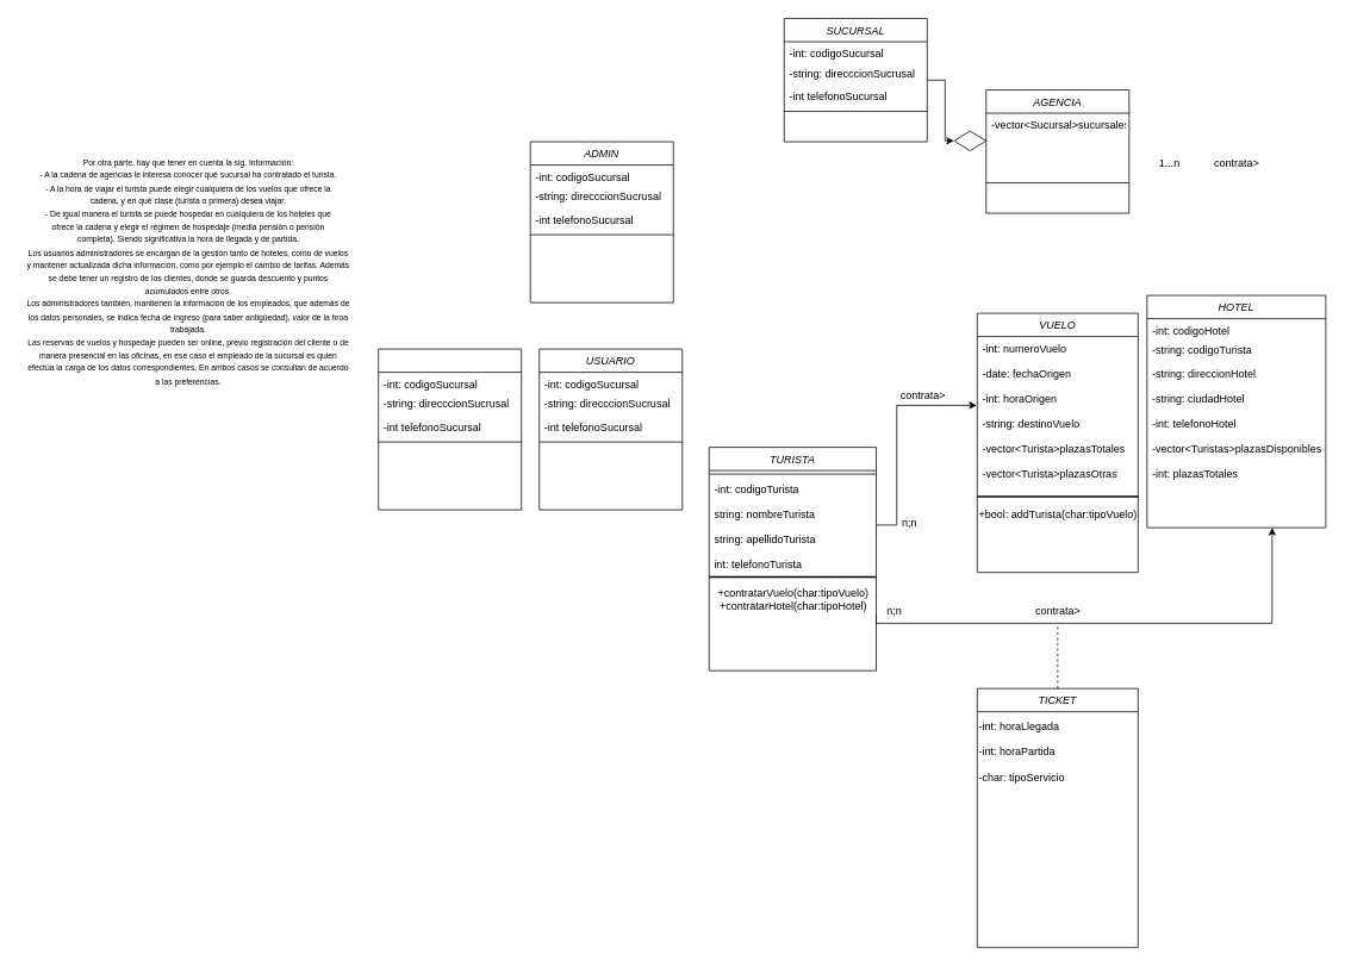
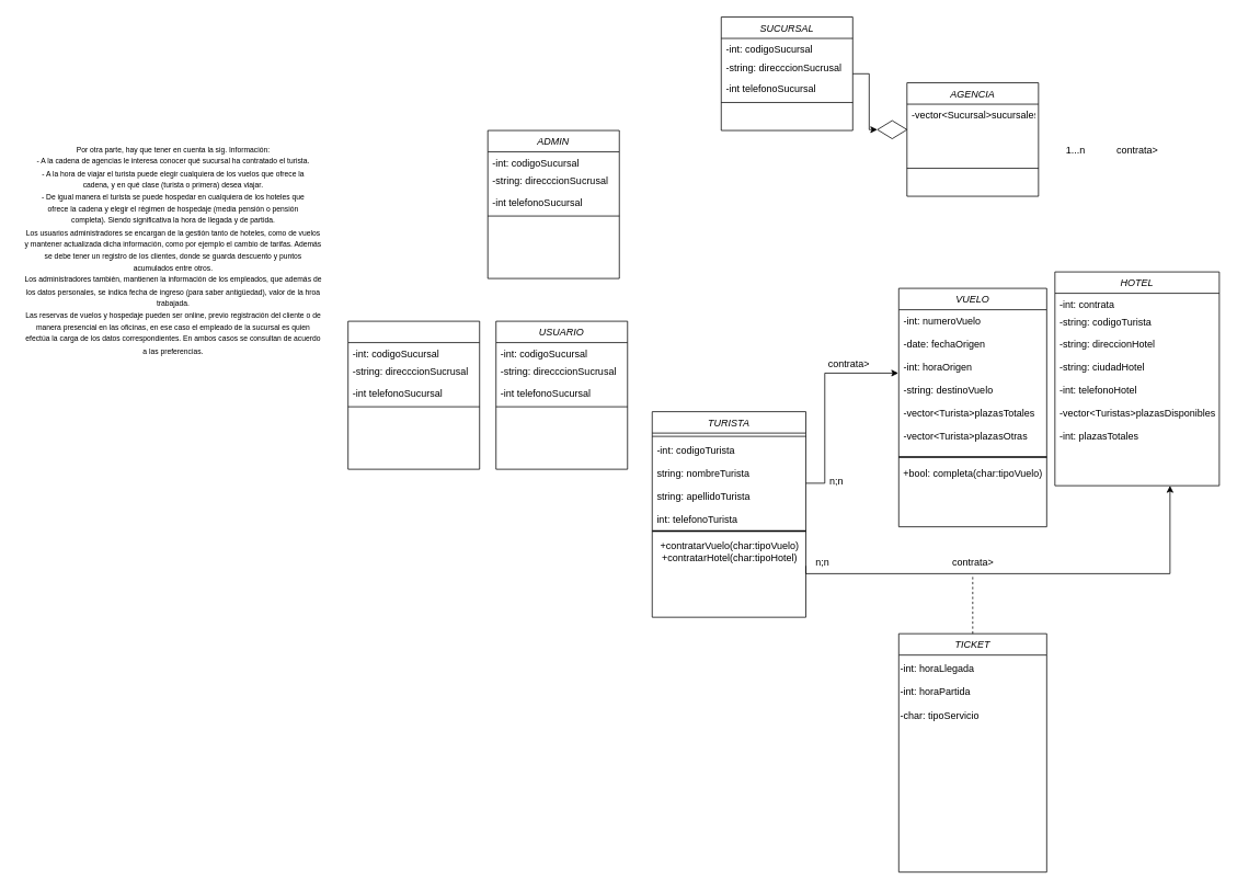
  <mxCell id="0" />
  <mxCell id="1" parent="0" />
  <mxCell id="2" style="edgeStyle=orthogonalEdgeStyle;rounded=0;orthogonalLoop=1;jettySize=auto;html=1;entryX=0;entryY=0.5;entryDx=0;entryDy=0;" edge="1" parent="1" source="3" target="11"><mxGeometry relative="1" as="geometry" /></mxCell>
  <mxCell id="3" value="SUCURSAL&#10;" style="swimlane;fontStyle=2;align=center;verticalAlign=top;childLayout=stackLayout;horizontal=1;startSize=26;horizontalStack=0;resizeParent=1;resizeLast=0;collapsible=1;marginBottom=0;rounded=0;shadow=0;strokeWidth=1;" parent="1" vertex="1"><mxGeometry x="877" y="20" width="160" height="138" as="geometry"><mxRectangle x="230" y="140" width="160" height="26" as="alternateBounds" /></mxGeometry></mxCell>
  <mxCell id="4" value="-int: codigoSucursal&#10;" style="text;align=left;verticalAlign=top;spacingLeft=4;spacingRight=4;overflow=hidden;rotatable=0;points=[[0,0.5],[1,0.5]];portConstraint=eastwest;" parent="3" vertex="1"><mxGeometry y="26" width="160" height="22" as="geometry" /></mxCell>
  <mxCell id="5" value="-string: direcccionSucrusal" style="text;align=left;verticalAlign=top;spacingLeft=4;spacingRight=4;overflow=hidden;rotatable=0;points=[[0,0.5],[1,0.5]];portConstraint=eastwest;rounded=0;shadow=0;html=0;" parent="3" vertex="1"><mxGeometry y="48" width="160" height="26" as="geometry" /></mxCell>
  <mxCell id="6" value="-int telefonoSucursal" style="text;align=left;verticalAlign=top;spacingLeft=4;spacingRight=4;overflow=hidden;rotatable=0;points=[[0,0.5],[1,0.5]];portConstraint=eastwest;rounded=0;shadow=0;html=0;" parent="3" vertex="1"><mxGeometry y="74" width="160" height="26" as="geometry" /></mxCell>
  <mxCell id="7" value="" style="line;html=1;strokeWidth=1;align=left;verticalAlign=middle;spacingTop=-1;spacingLeft=3;spacingRight=3;rotatable=0;labelPosition=right;points=[];portConstraint=eastwest;" parent="3" vertex="1"><mxGeometry y="100" width="160" height="8" as="geometry" /></mxCell>
  <mxCell id="8" value="AGENCIA" style="swimlane;fontStyle=2;align=center;verticalAlign=top;childLayout=stackLayout;horizontal=1;startSize=26;horizontalStack=0;resizeParent=1;resizeLast=0;collapsible=1;marginBottom=0;rounded=0;shadow=0;strokeWidth=1;" vertex="1" parent="1"><mxGeometry x="1103" y="100" width="160" height="138" as="geometry"><mxRectangle x="290" y="100" width="160" height="26" as="alternateBounds" /></mxGeometry></mxCell>
  <mxCell id="9" value="-vector&lt;Sucursal&gt;sucursales" style="text;align=left;verticalAlign=top;spacingLeft=4;spacingRight=4;overflow=hidden;rotatable=0;points=[[0,0.5],[1,0.5]];portConstraint=eastwest;" vertex="1" parent="8"><mxGeometry y="26" width="160" height="74" as="geometry" /></mxCell>
  <mxCell id="10" value="" style="line;html=1;strokeWidth=1;align=left;verticalAlign=middle;spacingTop=-1;spacingLeft=3;spacingRight=3;rotatable=0;labelPosition=right;points=[];portConstraint=eastwest;" vertex="1" parent="8"><mxGeometry y="100" width="160" height="8" as="geometry" /></mxCell>
  <mxCell id="11" value="" style="rhombus;whiteSpace=wrap;html=1;" vertex="1" parent="1"><mxGeometry x="1067" y="146" width="36" height="22" as="geometry" /></mxCell>
  <mxCell id="12" value="HOTEL" style="swimlane;fontStyle=2;align=center;verticalAlign=top;childLayout=stackLayout;horizontal=1;startSize=26;horizontalStack=0;resizeParent=1;resizeLast=0;collapsible=1;marginBottom=0;rounded=0;shadow=0;strokeWidth=1;" vertex="1" parent="1"><mxGeometry x="1283" y="330" width="200" height="260" as="geometry"><mxRectangle x="230" y="140" width="160" height="26" as="alternateBounds" /></mxGeometry></mxCell>
- <mxCell id="13" value="-int: codigoHotel" style="text;align=left;verticalAlign=top;spacingLeft=4;spacingRight=4;overflow=hidden;rotatable=0;points=[[0,0.5],[1,0.5]];portConstraint=eastwest;" vertex="1" parent="12"><mxGeometry y="26" width="200" height="22" as="geometry" /></mxCell>
+ <mxCell id="13" value="-int: contrata" style="text;align=left;verticalAlign=top;spacingLeft=4;spacingRight=4;overflow=hidden;rotatable=0;points=[[0,0.5],[1,0.5]];portConstraint=eastwest;" vertex="1" parent="12"><mxGeometry y="26" width="200" height="22" as="geometry" /></mxCell>
  <mxCell id="14" value="-string: codigoTurista" style="text;align=left;verticalAlign=top;spacingLeft=4;spacingRight=4;overflow=hidden;rotatable=0;points=[[0,0.5],[1,0.5]];portConstraint=eastwest;rounded=0;shadow=0;html=0;" vertex="1" parent="12"><mxGeometry y="48" width="200" height="26" as="geometry" /></mxCell>
  <mxCell id="15" value="-string: direccionHotel&#10;&#10;-string: ciudadHotel&#10;&#10;-int: telefonoHotel&#10;&#10;-vector&lt;Turistas&gt;plazasDisponibles&#10;&#10;-int: plazasTotales" style="text;align=left;verticalAlign=top;spacingLeft=4;spacingRight=4;overflow=hidden;rotatable=0;points=[[0,0.5],[1,0.5]];portConstraint=eastwest;rounded=0;shadow=0;html=0;" vertex="1" parent="12"><mxGeometry y="74" width="200" height="136" as="geometry" /></mxCell>
  <mxCell id="16" value="contrata&amp;gt;" style="text;html=1;align=center;verticalAlign=middle;resizable=0;points=[];autosize=1;strokeColor=none;fillColor=none;" vertex="1" parent="1"><mxGeometry x="1348" y="168" width="70" height="30" as="geometry" /></mxCell>
  <mxCell id="17" value="1...n" style="text;html=1;align=center;verticalAlign=middle;resizable=0;points=[];autosize=1;strokeColor=none;fillColor=none;" vertex="1" parent="1"><mxGeometry x="1283" y="168" width="50" height="30" as="geometry" /></mxCell>
  <mxCell id="18" value="TICKET" style="swimlane;fontStyle=2;align=center;verticalAlign=top;childLayout=stackLayout;horizontal=1;startSize=26;horizontalStack=0;resizeParent=1;resizeLast=0;collapsible=1;marginBottom=0;rounded=0;shadow=0;strokeWidth=1;" vertex="1" parent="1"><mxGeometry x="1093" y="770" width="180" height="290" as="geometry"><mxRectangle x="230" y="140" width="160" height="26" as="alternateBounds" /></mxGeometry></mxCell>
  <mxCell id="19" value="&lt;span style=&quot;background-color: transparent; color: light-dark(rgb(0, 0, 0), rgb(255, 255, 255));&quot;&gt;-int: horaLlegada&lt;/span&gt;&lt;div&gt;&lt;span style=&quot;background-color: transparent; color: light-dark(rgb(0, 0, 0), rgb(255, 255, 255));&quot;&gt;&lt;br&gt;&lt;/span&gt;&lt;/div&gt;&lt;div&gt;&lt;span style=&quot;background-color: transparent; color: light-dark(rgb(0, 0, 0), rgb(255, 255, 255));&quot;&gt;-int: horaPartida&lt;/span&gt;&lt;/div&gt;&lt;div&gt;&lt;span style=&quot;background-color: transparent; color: light-dark(rgb(0, 0, 0), rgb(255, 255, 255));&quot;&gt;&lt;br&gt;&lt;/span&gt;&lt;/div&gt;&lt;div&gt;&lt;span style=&quot;background-color: transparent; color: light-dark(rgb(0, 0, 0), rgb(255, 255, 255));&quot;&gt;-char: tipoServicio&lt;/span&gt;&lt;/div&gt;" style="text;html=1;align=left;verticalAlign=middle;resizable=0;points=[];autosize=1;strokeColor=none;fillColor=none;" vertex="1" parent="18"><mxGeometry y="26" width="180" height="90" as="geometry" /></mxCell>
  <mxCell id="20" value="&lt;div&gt;&lt;div&gt;&lt;font style=&quot;font-size: 9px;&quot;&gt;Por otra parte, hay que tener en cuenta la sig. Información:&lt;br/&gt;- A la cadena de agencias le interesa conocer qué sucursal ha contratado el turista.&lt;br/&gt;- A la hora de viajar el turista puede elegir cualquiera de los vuelos que ofrece la&lt;br/&gt;cadena, y en qué clase (turista o primera) desea viajar.&lt;br/&gt;- De igual manera el turista se puede hospedar en cualquiera de los hoteles que&lt;br/&gt;ofrece la cadena y elegir el régimen de hospedaje (media pensión o pensión&lt;br/&gt;completa). Siendo significativa la hora de llegada y de partida.&lt;br/&gt;Los usuarios administradores se encargan de la gestión tanto de hoteles, como de vuelos&lt;br/&gt;y mantener actualizada dicha información, como por ejemplo el cambio de tarifas. Además&lt;br/&gt;se debe tener un registro de los clientes, donde se guarda descuento y puntos&lt;br/&gt;acumulados entre otros.&lt;br/&gt;Los administradores también, mantienen la información de los empleados, que además de&lt;br/&gt;los datos personales, se indica fecha de ingreso (para saber antigüedad), valor de la hroa&lt;br/&gt;trabajada.&lt;br/&gt;Las reservas de vuelos y hospedaje pueden ser online, previo registración del cliente o de&lt;br/&gt;manera presencial en las oficinas, en ese caso el empleado de la sucursal es quien&lt;br/&gt;efectúa la carga de los datos correspondientes. En ambos casos se consultan de acuerdo&lt;br/&gt;a las preferencias.&lt;/font&gt;&lt;/div&gt;&lt;/div&gt;" style="text;html=1;align=center;verticalAlign=middle;resizable=0;points=[];autosize=1;strokeColor=none;fillColor=none;" vertex="1" parent="1"><mxGeometry x="20" y="168" width="380" height="270" as="geometry" /></mxCell>
  <mxCell id="21" style="edgeStyle=orthogonalEdgeStyle;rounded=0;orthogonalLoop=1;jettySize=auto;html=1;exitX=1;exitY=0.75;exitDx=0;exitDy=0;" edge="1" parent="1" source="22"><mxGeometry relative="1" as="geometry"><mxPoint x="1423" y="590" as="targetPoint" /><Array as="points"><mxPoint x="1423" y="697" /></Array></mxGeometry></mxCell>
  <mxCell id="22" value="TURISTA" style="swimlane;fontStyle=2;align=center;verticalAlign=top;childLayout=stackLayout;horizontal=1;startSize=26;horizontalStack=0;resizeParent=1;resizeLast=0;collapsible=1;marginBottom=0;rounded=0;shadow=0;strokeWidth=1;" vertex="1" parent="1"><mxGeometry x="793" y="500" width="187" height="250" as="geometry"><mxRectangle x="230" y="140" width="160" height="26" as="alternateBounds" /></mxGeometry></mxCell>
  <mxCell id="23" value="" style="line;html=1;strokeWidth=1;align=left;verticalAlign=middle;spacingTop=-1;spacingLeft=3;spacingRight=3;rotatable=0;labelPosition=right;points=[];portConstraint=eastwest;" vertex="1" parent="22"><mxGeometry y="26" width="187" height="8" as="geometry" /></mxCell>
  <mxCell id="24" value="-int: codigoTurista&#10;&#10;string: nombreTurista&#10;&#10;string: apellidoTurista&#10;&#10;int: telefonoTurista" style="text;align=left;verticalAlign=top;spacingLeft=4;spacingRight=4;overflow=hidden;rotatable=0;points=[[0,0.5],[1,0.5]];portConstraint=eastwest;" vertex="1" parent="22"><mxGeometry y="34" width="187" height="106" as="geometry" /></mxCell>
  <mxCell id="25" value="" style="line;strokeWidth=2;html=1;" vertex="1" parent="22"><mxGeometry y="140" width="187" height="10" as="geometry" /></mxCell>
  <mxCell id="26" value="+contratarVuelo(char:tipoVuelo)&lt;div&gt;&lt;span style=&quot;background-color: transparent; color: light-dark(rgb(0, 0, 0), rgb(255, 255, 255));&quot;&gt;+contratarHotel(char:tipoHotel)&lt;/span&gt;&lt;/div&gt;" style="text;html=1;align=center;verticalAlign=middle;resizable=0;points=[];autosize=1;strokeColor=none;fillColor=none;" vertex="1" parent="22"><mxGeometry y="150" width="187" height="40" as="geometry" /></mxCell>
  <mxCell id="27" value="contrata&amp;gt;" style="text;html=1;align=center;verticalAlign=middle;resizable=0;points=[];autosize=1;strokeColor=none;fillColor=none;" vertex="1" parent="1"><mxGeometry x="997" y="428" width="70" height="30" as="geometry" /></mxCell>
  <mxCell id="28" value="n;n" style="text;html=1;align=center;verticalAlign=middle;resizable=0;points=[];autosize=1;strokeColor=none;fillColor=none;" vertex="1" parent="1"><mxGeometry x="997" y="570" width="40" height="30" as="geometry" /></mxCell>
  <mxCell id="29" value="contrata&amp;gt;" style="text;html=1;align=center;verticalAlign=middle;resizable=0;points=[];autosize=1;strokeColor=none;fillColor=none;" vertex="1" parent="1"><mxGeometry x="1148" y="668" width="70" height="30" as="geometry" /></mxCell>
  <mxCell id="30" value="n;n" style="text;html=1;align=center;verticalAlign=middle;resizable=0;points=[];autosize=1;strokeColor=none;fillColor=none;" vertex="1" parent="1"><mxGeometry x="980" y="668" width="40" height="30" as="geometry" /></mxCell>
  <mxCell id="31" value="" style="endArrow=none;dashed=1;html=1;rounded=0;" edge="1" parent="1"><mxGeometry width="50" height="50" relative="1" as="geometry"><mxPoint x="1183" y="770" as="sourcePoint" /><mxPoint x="1183" y="700" as="targetPoint" /></mxGeometry></mxCell>
  <mxCell id="32" value="VUELO" style="swimlane;fontStyle=2;align=center;verticalAlign=top;childLayout=stackLayout;horizontal=1;startSize=26;horizontalStack=0;resizeParent=1;resizeLast=0;collapsible=1;marginBottom=0;rounded=0;shadow=0;strokeWidth=1;" vertex="1" parent="1"><mxGeometry x="1093" y="350" width="180" height="290" as="geometry"><mxRectangle x="230" y="140" width="160" height="26" as="alternateBounds" /></mxGeometry></mxCell>
  <mxCell id="33" value="-int: numeroVuelo&#10;&#10;-date: fechaOrigen&#10;&#10;-int: horaOrigen&#10;&#10;-string: destinoVuelo&#10;&#10;-vector&lt;Turista&gt;plazasTotales&#10;&#10;-vector&lt;Turista&gt;plazasOtras" style="text;align=left;verticalAlign=top;spacingLeft=4;spacingRight=4;overflow=hidden;rotatable=0;points=[[0,0.5],[1,0.5]];portConstraint=eastwest;" vertex="1" parent="32"><mxGeometry y="26" width="180" height="174" as="geometry" /></mxCell>
  <mxCell id="34" value="" style="line;strokeWidth=2;html=1;" vertex="1" parent="32"><mxGeometry y="200" width="180" height="10" as="geometry" /></mxCell>
- <mxCell id="35" value="+bool: addTurista(char:tipoVuelo)" style="text;html=1;align=center;verticalAlign=middle;resizable=0;points=[];autosize=1;strokeColor=none;fillColor=none;" vertex="1" parent="32"><mxGeometry y="210" width="180" height="30" as="geometry" /></mxCell>
+ <mxCell id="35" value="+bool: completa(char:tipoVuelo)" style="text;html=1;align=center;verticalAlign=middle;resizable=0;points=[];autosize=1;strokeColor=none;fillColor=none;" vertex="1" parent="32"><mxGeometry y="210" width="180" height="30" as="geometry" /></mxCell>
  <mxCell id="36" style="edgeStyle=orthogonalEdgeStyle;rounded=0;orthogonalLoop=1;jettySize=auto;html=1;exitX=1;exitY=0.5;exitDx=0;exitDy=0;entryX=-0.003;entryY=0.443;entryDx=0;entryDy=0;entryPerimeter=0;" edge="1" parent="1" source="24" target="33"><mxGeometry relative="1" as="geometry"><Array as="points"><mxPoint x="1003" y="587" /><mxPoint x="1003" y="453" /></Array></mxGeometry></mxCell>
  <mxCell id="37" value="ADMIN" style="swimlane;fontStyle=2;align=center;verticalAlign=top;childLayout=stackLayout;horizontal=1;startSize=26;horizontalStack=0;resizeParent=1;resizeLast=0;collapsible=1;marginBottom=0;rounded=0;shadow=0;strokeWidth=1;" vertex="1" parent="1"><mxGeometry x="593" y="158" width="160" height="180" as="geometry"><mxRectangle x="230" y="140" width="160" height="26" as="alternateBounds" /></mxGeometry></mxCell>
  <mxCell id="38" value="-int: codigoSucursal&#10;" style="text;align=left;verticalAlign=top;spacingLeft=4;spacingRight=4;overflow=hidden;rotatable=0;points=[[0,0.5],[1,0.5]];portConstraint=eastwest;" vertex="1" parent="37"><mxGeometry y="26" width="160" height="22" as="geometry" /></mxCell>
  <mxCell id="39" value="-string: direcccionSucrusal" style="text;align=left;verticalAlign=top;spacingLeft=4;spacingRight=4;overflow=hidden;rotatable=0;points=[[0,0.5],[1,0.5]];portConstraint=eastwest;rounded=0;shadow=0;html=0;" vertex="1" parent="37"><mxGeometry y="48" width="160" height="26" as="geometry" /></mxCell>
  <mxCell id="40" value="-int telefonoSucursal" style="text;align=left;verticalAlign=top;spacingLeft=4;spacingRight=4;overflow=hidden;rotatable=0;points=[[0,0.5],[1,0.5]];portConstraint=eastwest;rounded=0;shadow=0;html=0;" vertex="1" parent="37"><mxGeometry y="74" width="160" height="26" as="geometry" /></mxCell>
  <mxCell id="41" value="" style="line;html=1;strokeWidth=1;align=left;verticalAlign=middle;spacingTop=-1;spacingLeft=3;spacingRight=3;rotatable=0;labelPosition=right;points=[];portConstraint=eastwest;" vertex="1" parent="37"><mxGeometry y="100" width="160" height="8" as="geometry" /></mxCell>
  <mxCell id="42" value="USUARIO" style="swimlane;fontStyle=2;align=center;verticalAlign=top;childLayout=stackLayout;horizontal=1;startSize=26;horizontalStack=0;resizeParent=1;resizeLast=0;collapsible=1;marginBottom=0;rounded=0;shadow=0;strokeWidth=1;" vertex="1" parent="1"><mxGeometry x="603" y="390" width="160" height="180" as="geometry"><mxRectangle x="230" y="140" width="160" height="26" as="alternateBounds" /></mxGeometry></mxCell>
  <mxCell id="43" value="-int: codigoSucursal&#10;" style="text;align=left;verticalAlign=top;spacingLeft=4;spacingRight=4;overflow=hidden;rotatable=0;points=[[0,0.5],[1,0.5]];portConstraint=eastwest;" vertex="1" parent="42"><mxGeometry y="26" width="160" height="22" as="geometry" /></mxCell>
  <mxCell id="44" value="-string: direcccionSucrusal" style="text;align=left;verticalAlign=top;spacingLeft=4;spacingRight=4;overflow=hidden;rotatable=0;points=[[0,0.5],[1,0.5]];portConstraint=eastwest;rounded=0;shadow=0;html=0;" vertex="1" parent="42"><mxGeometry y="48" width="160" height="26" as="geometry" /></mxCell>
  <mxCell id="45" value="-int telefonoSucursal" style="text;align=left;verticalAlign=top;spacingLeft=4;spacingRight=4;overflow=hidden;rotatable=0;points=[[0,0.5],[1,0.5]];portConstraint=eastwest;rounded=0;shadow=0;html=0;" vertex="1" parent="42"><mxGeometry y="74" width="160" height="26" as="geometry" /></mxCell>
  <mxCell id="46" value="" style="line;html=1;strokeWidth=1;align=left;verticalAlign=middle;spacingTop=-1;spacingLeft=3;spacingRight=3;rotatable=0;labelPosition=right;points=[];portConstraint=eastwest;" vertex="1" parent="42"><mxGeometry y="100" width="160" height="8" as="geometry" /></mxCell>
  <mxCell id="47" value="" style="swimlane;fontStyle=2;align=center;verticalAlign=top;childLayout=stackLayout;horizontal=1;startSize=26;horizontalStack=0;resizeParent=1;resizeLast=0;collapsible=1;marginBottom=0;rounded=0;shadow=0;strokeWidth=1;" vertex="1" parent="1"><mxGeometry x="423" y="390" width="160" height="180" as="geometry"><mxRectangle x="230" y="140" width="160" height="26" as="alternateBounds" /></mxGeometry></mxCell>
  <mxCell id="48" value="-int: codigoSucursal&#10;" style="text;align=left;verticalAlign=top;spacingLeft=4;spacingRight=4;overflow=hidden;rotatable=0;points=[[0,0.5],[1,0.5]];portConstraint=eastwest;" vertex="1" parent="47"><mxGeometry y="26" width="160" height="22" as="geometry" /></mxCell>
  <mxCell id="49" value="-string: direcccionSucrusal" style="text;align=left;verticalAlign=top;spacingLeft=4;spacingRight=4;overflow=hidden;rotatable=0;points=[[0,0.5],[1,0.5]];portConstraint=eastwest;rounded=0;shadow=0;html=0;" vertex="1" parent="47"><mxGeometry y="48" width="160" height="26" as="geometry" /></mxCell>
  <mxCell id="50" value="-int telefonoSucursal" style="text;align=left;verticalAlign=top;spacingLeft=4;spacingRight=4;overflow=hidden;rotatable=0;points=[[0,0.5],[1,0.5]];portConstraint=eastwest;rounded=0;shadow=0;html=0;" vertex="1" parent="47"><mxGeometry y="74" width="160" height="26" as="geometry" /></mxCell>
  <mxCell id="51" value="" style="line;html=1;strokeWidth=1;align=left;verticalAlign=middle;spacingTop=-1;spacingLeft=3;spacingRight=3;rotatable=0;labelPosition=right;points=[];portConstraint=eastwest;" vertex="1" parent="47"><mxGeometry y="100" width="160" height="8" as="geometry" /></mxCell>
